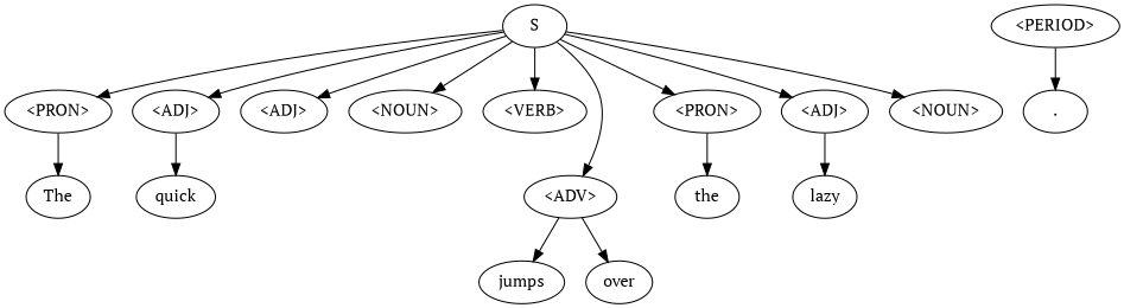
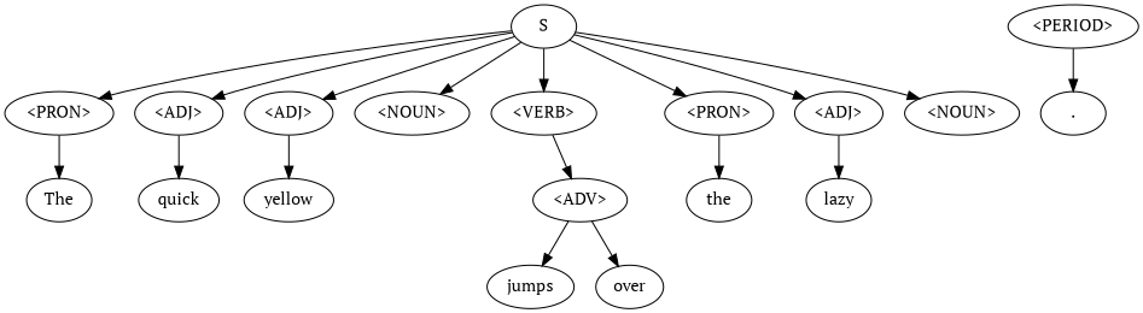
  digraph {
    fontname="PT Serif"
    node [fontname="PT Serif"]
    edge [fontname="PT Serif"]
    n1 [label=S]
    n2 [label="<PRON>"]
    n3 [label="<ADJ>"]
    n4 [label="<ADJ>"]
    n5 [label="<NOUN>"]
    n6 [label="<VERB>"]
    n7 [label="<ADV>"]
    n8 [label="<PRON>"]
    n9 [label="<ADJ>"]
    n10 [label="<NOUN>"]
    n11 [label=The]
    n12 [label=quick]
+   n13 [label=yellow]
    n14 [label=jumps]
    n15 [label=over]
    n16 [label=the]
    n17 [label=lazy]
    n18 [label="<PERIOD>"]
    n19 [label="."]
    n1 -> n2
    n1 -> n3
    n1 -> n4
    n1 -> n5
    n1 -> n6
-   n1 -> n7
+   n6 -> n7
    n1 -> n8
    n1 -> n9
    n1 -> n10
    n2 -> n11
    n3 -> n12
+   n4 -> n13
    n7 -> n14
    n7 -> n15
    n8 -> n16
    n9 -> n17
    n18 -> n19
  }
